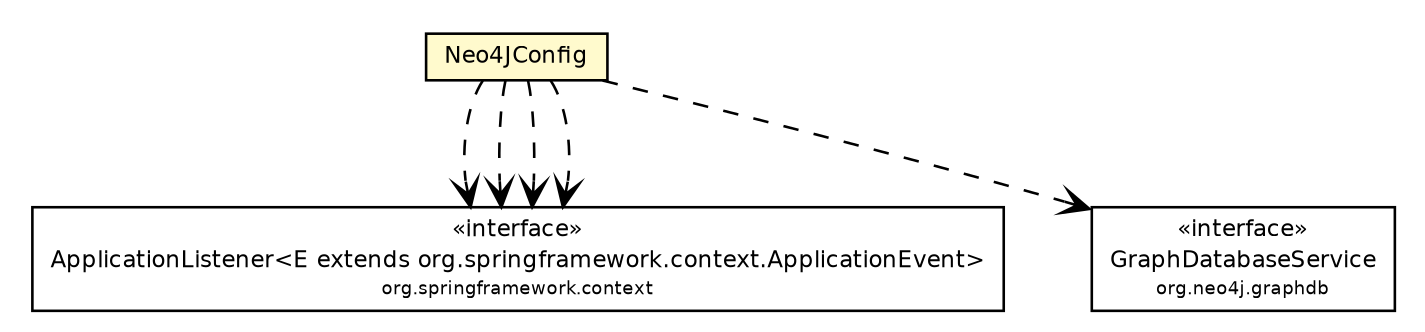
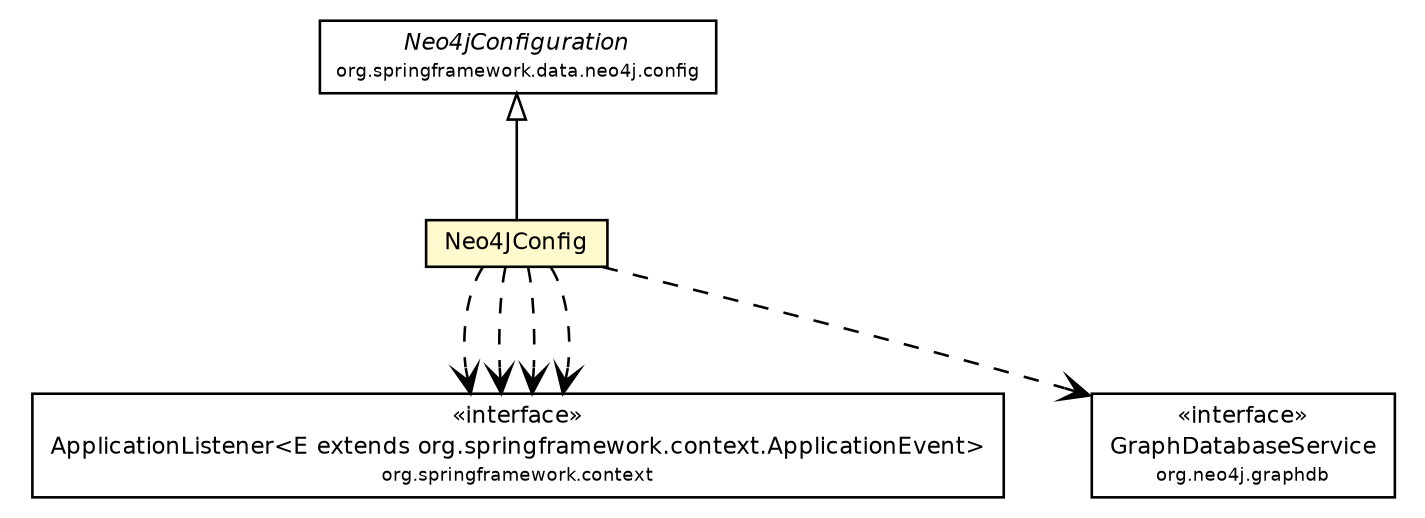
  digraph {
    nodesep=0.25
    ranksep=0.5
    node [fontcolor=black fontname=Helvetica fontsize=9.0 shape=plaintext]
    edge [arrowhead=open color=black fontcolor=black fontname=Helvetica fontsize=10.0 headport=p labelfontname=Helvetica labelfontsize=10 style=dashed tailport=p]
    n1 [label=<<table title="net.ljcomputing.people.config.Neo4JConfig" border="0" cellborder="1" cellspacing="0" cellpadding="2" port="p" bgcolor="lemonChiffon" href="./Neo4JConfig.html"> 		<tr><td><table border="0" cellspacing="0" cellpadding="1"> <tr><td align="center" balign="center"> Neo4JConfig </td></tr> 		</table></td></tr> 		</table>>]
    n2 [label=<<table title="org.springframework.context.ApplicationListener" border="0" cellborder="1" cellspacing="0" cellpadding="2" port="p"> 		<tr><td><table border="0" cellspacing="0" cellpadding="1"> <tr><td align="center" balign="center"> &#171;interface&#187; </td></tr> <tr><td align="center" balign="center"> ApplicationListener&lt;E extends org.springframework.context.ApplicationEvent&gt; </td></tr> <tr><td align="center" balign="center"><font point-size="7.0"> org.springframework.context </font></td></tr> 		</table></td></tr> 		</table>>]
    n3 [label=<<table title="org.neo4j.graphdb.GraphDatabaseService" border="0" cellborder="1" cellspacing="0" cellpadding="2" port="p"> 		<tr><td><table border="0" cellspacing="0" cellpadding="1"> <tr><td align="center" balign="center"> &#171;interface&#187; </td></tr> <tr><td align="center" balign="center"> GraphDatabaseService </td></tr> <tr><td align="center" balign="center"><font point-size="7.0"> org.neo4j.graphdb </font></td></tr> 		</table></td></tr> 		</table>>]
+   n4 [label=<<table title="org.springframework.data.neo4j.config.Neo4jConfiguration" border="0" cellborder="1" cellspacing="0" cellpadding="2" port="p"> 		<tr><td><table border="0" cellspacing="0" cellpadding="1"> <tr><td align="center" balign="center"><font face="Helvetica-Oblique"> Neo4jConfiguration </font></td></tr> <tr><td align="center" balign="center"><font point-size="7.0"> org.springframework.data.neo4j.config </font></td></tr> 		</table></td></tr> 		</table>>]
    n1 -> n2
    n1 -> n2
    n1 -> n2
    n1 -> n2
    n1 -> n3
+   n4 -> n1 [arrowtail=empty dir=back fontsize=10 arrowhead="" color="" fontcolor="" style=""]
  }
